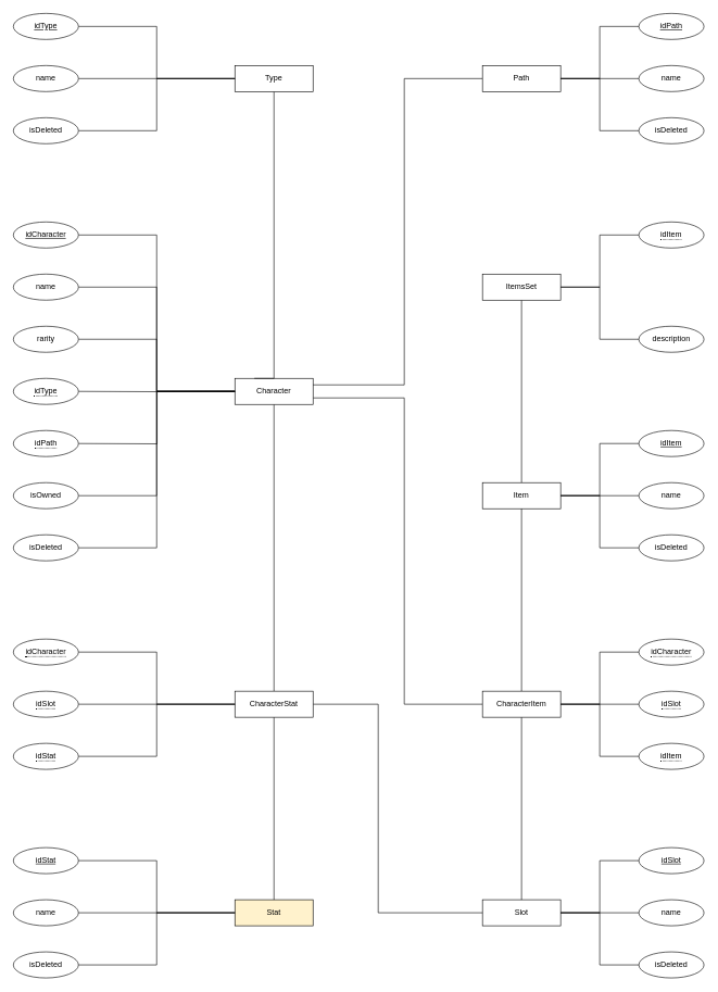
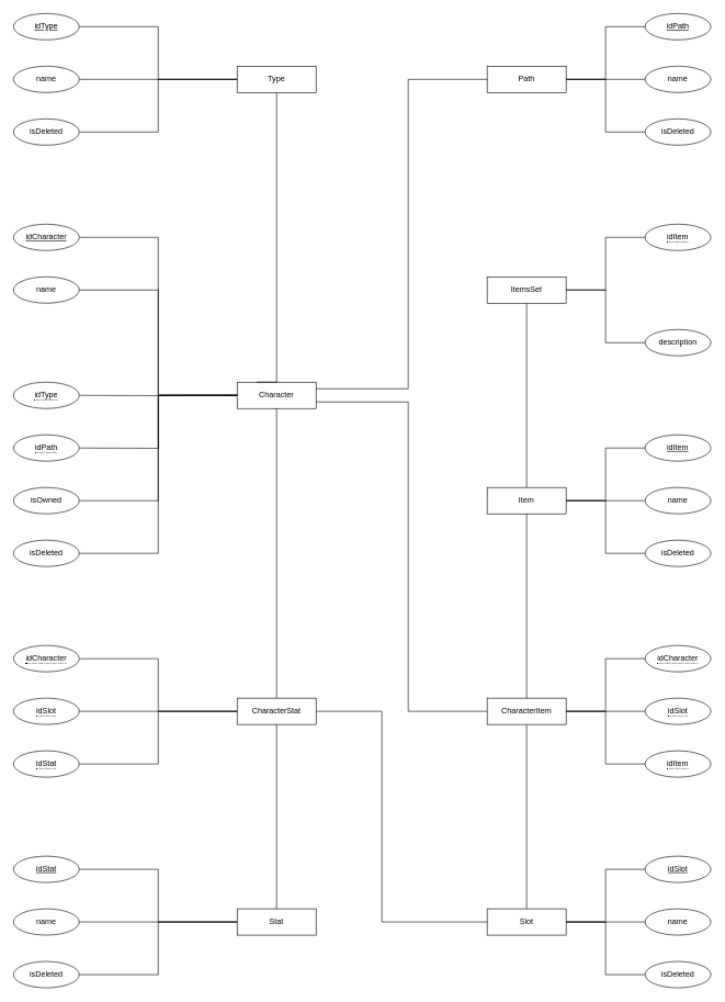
  <mxCell id="0" />
  <mxCell id="1" parent="0" />
  <mxCell id="2" style="edgeStyle=orthogonalEdgeStyle;rounded=0;orthogonalLoop=1;jettySize=auto;html=1;exitX=0.5;exitY=1;exitDx=0;exitDy=0;entryX=0.5;entryY=0;entryDx=0;entryDy=0;endArrow=none;endFill=0;" parent="1" source="4" target="57" edge="1"><mxGeometry relative="1" as="geometry" /></mxCell>
  <mxCell id="3" style="edgeStyle=orthogonalEdgeStyle;rounded=0;orthogonalLoop=1;jettySize=auto;html=1;exitX=1;exitY=0.75;exitDx=0;exitDy=0;entryX=0;entryY=0.5;entryDx=0;entryDy=0;endArrow=none;endFill=0;" parent="1" source="4" target="66" edge="1"><mxGeometry relative="1" as="geometry"><Array as="points"><mxPoint x="620" y="610" /><mxPoint x="620" y="1080" /></Array></mxGeometry></mxCell>
  <mxCell id="4" value="Character" style="whiteSpace=wrap;html=1;align=center;" parent="1" vertex="1"><mxGeometry x="360" y="580" width="120" height="40" as="geometry" /></mxCell>
  <mxCell id="5" style="edgeStyle=orthogonalEdgeStyle;rounded=0;orthogonalLoop=1;jettySize=auto;html=1;exitX=1;exitY=0.5;exitDx=0;exitDy=0;entryX=0;entryY=0.5;entryDx=0;entryDy=0;endArrow=none;endFill=0;" parent="1" source="6" target="4" edge="1"><mxGeometry relative="1" as="geometry" /></mxCell>
  <mxCell id="6" value="idCharacter" style="ellipse;whiteSpace=wrap;html=1;align=center;fontStyle=4;" parent="1" vertex="1"><mxGeometry y="340" width="100" height="40" as="geometry" x="20" /></mxCell>
  <mxCell id="7" style="edgeStyle=orthogonalEdgeStyle;rounded=0;orthogonalLoop=1;jettySize=auto;html=1;exitX=1;exitY=0.5;exitDx=0;exitDy=0;entryX=0;entryY=0.5;entryDx=0;entryDy=0;endArrow=none;endFill=0;" parent="1" source="8" target="4" edge="1"><mxGeometry relative="1" as="geometry"><mxPoint x="340" y="450" as="targetPoint" /></mxGeometry></mxCell>
  <mxCell id="8" value="name" style="ellipse;whiteSpace=wrap;html=1;align=center;" parent="1" vertex="1"><mxGeometry y="420" width="100" height="40" as="geometry" x="20" /></mxCell>
- <mxCell id="9" style="edgeStyle=orthogonalEdgeStyle;rounded=0;orthogonalLoop=1;jettySize=auto;html=1;exitX=1;exitY=0.5;exitDx=0;exitDy=0;entryX=0;entryY=0.5;entryDx=0;entryDy=0;endArrow=none;endFill=0;" parent="1" source="10" target="4" edge="1"><mxGeometry relative="1" as="geometry" /></mxCell>
- <mxCell id="10" value="rarity" style="ellipse;whiteSpace=wrap;html=1;align=center;" parent="1" vertex="1"><mxGeometry y="500" width="100" height="40" as="geometry" x="20" /></mxCell>
  <mxCell id="11" style="edgeStyle=orthogonalEdgeStyle;rounded=0;orthogonalLoop=1;jettySize=auto;html=1;exitX=1;exitY=0.5;exitDx=0;exitDy=0;entryX=0;entryY=0.5;entryDx=0;entryDy=0;endArrow=none;endFill=0;" parent="1" target="4" edge="1"><mxGeometry relative="1" as="geometry"><mxPoint x="120" y="600" as="sourcePoint" /></mxGeometry></mxCell>
  <mxCell id="12" style="edgeStyle=orthogonalEdgeStyle;rounded=0;orthogonalLoop=1;jettySize=auto;html=1;exitX=1;exitY=0.5;exitDx=0;exitDy=0;entryX=0;entryY=0.5;entryDx=0;entryDy=0;endArrow=none;endFill=0;" parent="1" target="4" edge="1"><mxGeometry relative="1" as="geometry"><mxPoint x="120" y="680" as="sourcePoint" /></mxGeometry></mxCell>
  <mxCell id="13" style="edgeStyle=orthogonalEdgeStyle;rounded=0;orthogonalLoop=1;jettySize=auto;html=1;exitX=1;exitY=0.5;exitDx=0;exitDy=0;entryX=0;entryY=0.5;entryDx=0;entryDy=0;endArrow=none;endFill=0;" parent="1" source="14" target="4" edge="1"><mxGeometry relative="1" as="geometry" /></mxCell>
  <mxCell id="14" value="isOwned" style="ellipse;whiteSpace=wrap;html=1;align=center;" parent="1" vertex="1"><mxGeometry y="740" width="100" height="40" as="geometry" x="20" /></mxCell>
  <mxCell id="15" style="edgeStyle=orthogonalEdgeStyle;rounded=0;orthogonalLoop=1;jettySize=auto;html=1;exitX=1;exitY=0.5;exitDx=0;exitDy=0;entryX=0;entryY=0.5;entryDx=0;entryDy=0;endArrow=none;endFill=0;" parent="1" source="16" target="4" edge="1"><mxGeometry relative="1" as="geometry" /></mxCell>
  <mxCell id="16" value="isDeleted" style="ellipse;whiteSpace=wrap;html=1;align=center;" parent="1" vertex="1"><mxGeometry y="820" width="100" height="40" as="geometry" x="20" /></mxCell>
  <mxCell id="17" style="edgeStyle=orthogonalEdgeStyle;rounded=0;orthogonalLoop=1;jettySize=auto;html=1;exitX=0.5;exitY=1;exitDx=0;exitDy=0;entryX=0.25;entryY=0;entryDx=0;entryDy=0;endArrow=none;endFill=0;" parent="1" source="18" target="4" edge="1"><mxGeometry relative="1" as="geometry"><Array as="points"><mxPoint x="420" y="580" /></Array></mxGeometry></mxCell>
  <mxCell id="18" value="Type" style="whiteSpace=wrap;html=1;align=center;" parent="1" vertex="1"><mxGeometry x="360" y="100" width="120" height="40" as="geometry" /></mxCell>
  <mxCell id="19" style="edgeStyle=orthogonalEdgeStyle;rounded=0;orthogonalLoop=1;jettySize=auto;html=1;exitX=1;exitY=0.5;exitDx=0;exitDy=0;entryX=0;entryY=0.5;entryDx=0;entryDy=0;endArrow=none;endFill=0;" parent="1" source="20" target="18" edge="1"><mxGeometry relative="1" as="geometry" /></mxCell>
  <mxCell id="20" value="idType" style="ellipse;whiteSpace=wrap;html=1;align=center;fontStyle=4;" parent="1" vertex="1"><mxGeometry y="20" width="100" height="40" as="geometry" x="20" /></mxCell>
  <mxCell id="21" style="edgeStyle=orthogonalEdgeStyle;rounded=0;orthogonalLoop=1;jettySize=auto;html=1;exitX=1;exitY=0.5;exitDx=0;exitDy=0;entryX=0;entryY=0.5;entryDx=0;entryDy=0;endArrow=none;endFill=0;" parent="1" source="22" target="18" edge="1"><mxGeometry relative="1" as="geometry" /></mxCell>
  <mxCell id="22" value="name" style="ellipse;whiteSpace=wrap;html=1;align=center;" parent="1" vertex="1"><mxGeometry y="100" width="100" height="40" as="geometry" x="20" /></mxCell>
  <mxCell id="23" style="edgeStyle=orthogonalEdgeStyle;rounded=0;orthogonalLoop=1;jettySize=auto;html=1;exitX=0;exitY=0.5;exitDx=0;exitDy=0;entryX=1;entryY=0.25;entryDx=0;entryDy=0;endArrow=none;endFill=0;" parent="1" source="24" target="4" edge="1"><mxGeometry relative="1" as="geometry"><Array as="points"><mxPoint x="620" y="120" /><mxPoint x="620" y="590" /></Array></mxGeometry></mxCell>
  <mxCell id="24" value="Path" style="whiteSpace=wrap;html=1;align=center;" parent="1" vertex="1"><mxGeometry x="740" y="100" width="120" height="40" as="geometry" /></mxCell>
  <mxCell id="25" style="edgeStyle=orthogonalEdgeStyle;rounded=0;orthogonalLoop=1;jettySize=auto;html=1;exitX=0;exitY=0.5;exitDx=0;exitDy=0;entryX=1;entryY=0.5;entryDx=0;entryDy=0;endArrow=none;endFill=0;" parent="1" source="26" target="24" edge="1"><mxGeometry relative="1" as="geometry" /></mxCell>
  <mxCell id="26" value="idPath" style="ellipse;whiteSpace=wrap;html=1;align=center;fontStyle=4;" parent="1" vertex="1"><mxGeometry x="980" y="20" width="100" height="40" as="geometry" /></mxCell>
  <mxCell id="27" style="edgeStyle=orthogonalEdgeStyle;rounded=0;orthogonalLoop=1;jettySize=auto;html=1;exitX=0;exitY=0.5;exitDx=0;exitDy=0;entryX=1;entryY=0.5;entryDx=0;entryDy=0;endArrow=none;endFill=0;" parent="1" source="28" target="24" edge="1"><mxGeometry relative="1" as="geometry" /></mxCell>
  <mxCell id="28" value="name" style="ellipse;whiteSpace=wrap;html=1;align=center;" parent="1" vertex="1"><mxGeometry x="980" y="100" width="100" height="40" as="geometry" /></mxCell>
  <mxCell id="29" style="edgeStyle=orthogonalEdgeStyle;rounded=0;orthogonalLoop=1;jettySize=auto;html=1;exitX=1;exitY=0.5;exitDx=0;exitDy=0;entryX=0;entryY=0.5;entryDx=0;entryDy=0;endArrow=none;endFill=0;" parent="1" source="30" target="18" edge="1"><mxGeometry relative="1" as="geometry" /></mxCell>
  <mxCell id="30" value="isDeleted" style="ellipse;whiteSpace=wrap;html=1;align=center;" parent="1" vertex="1"><mxGeometry y="180" width="100" height="40" as="geometry" x="20" /></mxCell>
  <mxCell id="31" style="edgeStyle=orthogonalEdgeStyle;rounded=0;orthogonalLoop=1;jettySize=auto;html=1;exitX=0;exitY=0.5;exitDx=0;exitDy=0;entryX=1;entryY=0.5;entryDx=0;entryDy=0;endArrow=none;endFill=0;" parent="1" source="32" target="24" edge="1"><mxGeometry relative="1" as="geometry" /></mxCell>
  <mxCell id="32" value="isDeleted" style="ellipse;whiteSpace=wrap;html=1;align=center;" parent="1" vertex="1"><mxGeometry x="980" y="180" width="100" height="40" as="geometry" /></mxCell>
- <mxCell id="33" value="Stat" style="whiteSpace=wrap;html=1;align=center;fillColor=#fff2cc;" parent="1" vertex="1"><mxGeometry x="360" y="1380" width="120" height="40" as="geometry" /></mxCell>
+ <mxCell id="33" value="Stat" style="whiteSpace=wrap;html=1;align=center;" parent="1" vertex="1"><mxGeometry x="360" y="1380" width="120" height="40" as="geometry" /></mxCell>
  <mxCell id="34" style="edgeStyle=orthogonalEdgeStyle;rounded=0;orthogonalLoop=1;jettySize=auto;html=1;exitX=1;exitY=0.5;exitDx=0;exitDy=0;entryX=0;entryY=0.5;entryDx=0;entryDy=0;endArrow=none;endFill=0;" parent="1" source="35" target="33" edge="1"><mxGeometry relative="1" as="geometry" /></mxCell>
  <mxCell id="35" value="idStat" style="ellipse;whiteSpace=wrap;html=1;align=center;fontStyle=4;" parent="1" vertex="1"><mxGeometry y="1300" width="100" height="40" as="geometry" x="20" /></mxCell>
  <mxCell id="36" style="edgeStyle=orthogonalEdgeStyle;rounded=0;orthogonalLoop=1;jettySize=auto;html=1;exitX=1;exitY=0.5;exitDx=0;exitDy=0;entryX=0;entryY=0.5;entryDx=0;entryDy=0;endArrow=none;endFill=0;" parent="1" source="37" target="33" edge="1"><mxGeometry relative="1" as="geometry" /></mxCell>
  <mxCell id="37" value="name" style="ellipse;whiteSpace=wrap;html=1;align=center;" parent="1" vertex="1"><mxGeometry y="1380" width="100" height="40" as="geometry" x="20" /></mxCell>
  <mxCell id="38" style="edgeStyle=orthogonalEdgeStyle;rounded=0;orthogonalLoop=1;jettySize=auto;html=1;exitX=1;exitY=0.5;exitDx=0;exitDy=0;entryX=0;entryY=0.5;entryDx=0;entryDy=0;endArrow=none;endFill=0;" parent="1" source="39" target="33" edge="1"><mxGeometry relative="1" as="geometry" /></mxCell>
  <mxCell id="39" value="isDeleted" style="ellipse;whiteSpace=wrap;html=1;align=center;" parent="1" vertex="1"><mxGeometry y="1460" width="100" height="40" as="geometry" x="20" /></mxCell>
  <mxCell id="40" value="Slot" style="whiteSpace=wrap;html=1;align=center;" parent="1" vertex="1"><mxGeometry x="740" y="1380" width="120" height="40" as="geometry" /></mxCell>
  <mxCell id="41" style="edgeStyle=orthogonalEdgeStyle;rounded=0;orthogonalLoop=1;jettySize=auto;html=1;exitX=0;exitY=0.5;exitDx=0;exitDy=0;entryX=1;entryY=0.5;entryDx=0;entryDy=0;endArrow=none;endFill=0;" parent="1" source="42" target="40" edge="1"><mxGeometry relative="1" as="geometry" /></mxCell>
  <mxCell id="42" value="idSlot" style="ellipse;whiteSpace=wrap;html=1;align=center;fontStyle=4;" parent="1" vertex="1"><mxGeometry x="980" y="1300" width="100" height="40" as="geometry" /></mxCell>
  <mxCell id="43" style="edgeStyle=orthogonalEdgeStyle;rounded=0;orthogonalLoop=1;jettySize=auto;html=1;exitX=0;exitY=0.5;exitDx=0;exitDy=0;entryX=1;entryY=0.5;entryDx=0;entryDy=0;endArrow=none;endFill=0;" parent="1" source="44" target="40" edge="1"><mxGeometry relative="1" as="geometry" /></mxCell>
  <mxCell id="44" value="name" style="ellipse;whiteSpace=wrap;html=1;align=center;" parent="1" vertex="1"><mxGeometry x="980" y="1380" width="100" height="40" as="geometry" /></mxCell>
  <mxCell id="45" style="edgeStyle=orthogonalEdgeStyle;rounded=0;orthogonalLoop=1;jettySize=auto;html=1;exitX=0;exitY=0.5;exitDx=0;exitDy=0;entryX=1;entryY=0.5;entryDx=0;entryDy=0;endArrow=none;endFill=0;" parent="1" source="46" target="40" edge="1"><mxGeometry relative="1" as="geometry"><mxPoint x="910" y="1340" as="targetPoint" /></mxGeometry></mxCell>
  <mxCell id="46" value="isDeleted" style="ellipse;whiteSpace=wrap;html=1;align=center;" parent="1" vertex="1"><mxGeometry x="980" y="1460" width="100" height="40" as="geometry" /></mxCell>
  <mxCell id="47" style="edgeStyle=orthogonalEdgeStyle;rounded=0;orthogonalLoop=1;jettySize=auto;html=1;exitX=0.5;exitY=0;exitDx=0;exitDy=0;entryX=0.5;entryY=1;entryDx=0;entryDy=0;endArrow=none;endFill=0;" edge="1" parent="1" source="48" target="75"><mxGeometry relative="1" as="geometry" /></mxCell>
  <mxCell id="48" value="Item" style="whiteSpace=wrap;html=1;align=center;" parent="1" vertex="1"><mxGeometry x="740" y="740" width="120" height="40" as="geometry" /></mxCell>
  <mxCell id="49" style="edgeStyle=orthogonalEdgeStyle;rounded=0;orthogonalLoop=1;jettySize=auto;html=1;exitX=0;exitY=0.5;exitDx=0;exitDy=0;entryX=1;entryY=0.5;entryDx=0;entryDy=0;endArrow=none;endFill=0;" parent="1" source="50" target="48" edge="1"><mxGeometry relative="1" as="geometry" /></mxCell>
  <mxCell id="50" value="idItem" style="ellipse;whiteSpace=wrap;html=1;align=center;fontStyle=4;" parent="1" vertex="1"><mxGeometry x="980" y="660" width="100" height="40" as="geometry" /></mxCell>
  <mxCell id="51" style="edgeStyle=orthogonalEdgeStyle;rounded=0;orthogonalLoop=1;jettySize=auto;html=1;exitX=0;exitY=0.5;exitDx=0;exitDy=0;entryX=1;entryY=0.5;entryDx=0;entryDy=0;endArrow=none;endFill=0;" parent="1" source="52" target="48" edge="1"><mxGeometry relative="1" as="geometry" /></mxCell>
  <mxCell id="52" value="name" style="ellipse;whiteSpace=wrap;html=1;align=center;" parent="1" vertex="1"><mxGeometry x="980" y="740" width="100" height="40" as="geometry" /></mxCell>
  <mxCell id="53" style="edgeStyle=orthogonalEdgeStyle;rounded=0;orthogonalLoop=1;jettySize=auto;html=1;exitX=0;exitY=0.5;exitDx=0;exitDy=0;entryX=1;entryY=0.5;entryDx=0;entryDy=0;endArrow=none;endFill=0;" parent="1" source="54" target="48" edge="1"><mxGeometry relative="1" as="geometry" /></mxCell>
  <mxCell id="54" value="isDeleted" style="ellipse;whiteSpace=wrap;html=1;align=center;" parent="1" vertex="1"><mxGeometry x="980" y="820" width="100" height="40" as="geometry" /></mxCell>
  <mxCell id="55" style="edgeStyle=orthogonalEdgeStyle;rounded=0;orthogonalLoop=1;jettySize=auto;html=1;exitX=1;exitY=0.5;exitDx=0;exitDy=0;entryX=0;entryY=0.5;entryDx=0;entryDy=0;endArrow=none;endFill=0;" parent="1" source="57" target="40" edge="1"><mxGeometry relative="1" as="geometry"><Array as="points"><mxPoint x="580" y="1080" /><mxPoint x="580" y="1400" /></Array></mxGeometry></mxCell>
  <mxCell id="56" style="edgeStyle=orthogonalEdgeStyle;rounded=0;orthogonalLoop=1;jettySize=auto;html=1;exitX=0.5;exitY=1;exitDx=0;exitDy=0;entryX=0.5;entryY=0;entryDx=0;entryDy=0;endArrow=none;endFill=0;" parent="1" source="57" target="33" edge="1"><mxGeometry relative="1" as="geometry" /></mxCell>
  <mxCell id="57" value="CharacterStat" style="whiteSpace=wrap;html=1;align=center;" parent="1" vertex="1"><mxGeometry x="360" y="1060" width="120" height="40" as="geometry" /></mxCell>
  <mxCell id="58" style="edgeStyle=orthogonalEdgeStyle;rounded=0;orthogonalLoop=1;jettySize=auto;html=1;exitX=1;exitY=0.5;exitDx=0;exitDy=0;entryX=0;entryY=0.5;entryDx=0;entryDy=0;endArrow=none;endFill=0;" parent="1" source="59" target="57" edge="1"><mxGeometry relative="1" as="geometry" /></mxCell>
  <mxCell id="59" value="&lt;span style=&quot;border-bottom: 1px dotted&quot;&gt;idCharacter&lt;/span&gt;" style="ellipse;whiteSpace=wrap;html=1;align=center;" parent="1" vertex="1"><mxGeometry y="980" width="100" height="40" as="geometry" x="20" /></mxCell>
  <mxCell id="60" style="edgeStyle=orthogonalEdgeStyle;rounded=0;orthogonalLoop=1;jettySize=auto;html=1;exitX=1;exitY=0.5;exitDx=0;exitDy=0;entryX=0;entryY=0.5;entryDx=0;entryDy=0;endArrow=none;endFill=0;" parent="1" source="61" target="57" edge="1"><mxGeometry relative="1" as="geometry" /></mxCell>
  <mxCell id="61" value="&lt;span style=&quot;border-bottom: 1px dotted&quot;&gt;idSlot&lt;/span&gt;" style="ellipse;whiteSpace=wrap;html=1;align=center;" parent="1" vertex="1"><mxGeometry y="1060" width="100" height="40" as="geometry" x="20" /></mxCell>
  <mxCell id="62" style="edgeStyle=orthogonalEdgeStyle;rounded=0;orthogonalLoop=1;jettySize=auto;html=1;exitX=1;exitY=0.5;exitDx=0;exitDy=0;entryX=0;entryY=0.5;entryDx=0;entryDy=0;endArrow=none;endFill=0;" parent="1" source="63" target="57" edge="1"><mxGeometry relative="1" as="geometry" /></mxCell>
  <mxCell id="63" value="&lt;span style=&quot;border-bottom: 1px dotted&quot;&gt;idStat&lt;/span&gt;" style="ellipse;whiteSpace=wrap;html=1;align=center;" parent="1" vertex="1"><mxGeometry y="1140" width="100" height="40" as="geometry" x="20" /></mxCell>
  <mxCell id="64" style="edgeStyle=orthogonalEdgeStyle;rounded=0;orthogonalLoop=1;jettySize=auto;html=1;exitX=0.5;exitY=1;exitDx=0;exitDy=0;entryX=0.5;entryY=0;entryDx=0;entryDy=0;endArrow=none;endFill=0;" parent="1" source="66" target="40" edge="1"><mxGeometry relative="1" as="geometry" /></mxCell>
  <mxCell id="65" style="edgeStyle=orthogonalEdgeStyle;rounded=0;orthogonalLoop=1;jettySize=auto;html=1;exitX=0.5;exitY=0;exitDx=0;exitDy=0;entryX=0.5;entryY=1;entryDx=0;entryDy=0;endArrow=none;endFill=0;" parent="1" source="66" target="48" edge="1"><mxGeometry relative="1" as="geometry" /></mxCell>
  <mxCell id="66" value="CharacterItem" style="whiteSpace=wrap;html=1;align=center;" parent="1" vertex="1"><mxGeometry x="740" y="1060" width="120" height="40" as="geometry" /></mxCell>
  <mxCell id="67" style="edgeStyle=orthogonalEdgeStyle;rounded=0;orthogonalLoop=1;jettySize=auto;html=1;exitX=0;exitY=0.5;exitDx=0;exitDy=0;entryX=1;entryY=0.5;entryDx=0;entryDy=0;endArrow=none;endFill=0;" parent="1" source="68" target="66" edge="1"><mxGeometry relative="1" as="geometry" /></mxCell>
  <mxCell id="68" value="&lt;span style=&quot;border-bottom: 1px dotted&quot;&gt;idSlot&lt;/span&gt;" style="ellipse;whiteSpace=wrap;html=1;align=center;" parent="1" vertex="1"><mxGeometry x="980" y="1060" width="100" height="40" as="geometry" /></mxCell>
  <mxCell id="69" style="edgeStyle=orthogonalEdgeStyle;rounded=0;orthogonalLoop=1;jettySize=auto;html=1;exitX=0;exitY=0.5;exitDx=0;exitDy=0;entryX=1;entryY=0.5;entryDx=0;entryDy=0;endArrow=none;endFill=0;" parent="1" source="70" target="66" edge="1"><mxGeometry relative="1" as="geometry" /></mxCell>
  <mxCell id="70" value="&lt;span style=&quot;border-bottom: 1px dotted&quot;&gt;idItem&lt;/span&gt;" style="ellipse;whiteSpace=wrap;html=1;align=center;" parent="1" vertex="1"><mxGeometry x="980" y="1140" width="100" height="40" as="geometry" /></mxCell>
  <mxCell id="71" style="edgeStyle=orthogonalEdgeStyle;rounded=0;orthogonalLoop=1;jettySize=auto;html=1;exitX=0;exitY=0.5;exitDx=0;exitDy=0;entryX=1;entryY=0.5;entryDx=0;entryDy=0;endArrow=none;endFill=0;" parent="1" source="72" target="66" edge="1"><mxGeometry relative="1" as="geometry" /></mxCell>
  <mxCell id="72" value="&lt;span style=&quot;border-bottom: 1px dotted&quot;&gt;idCharacter&lt;/span&gt;" style="ellipse;whiteSpace=wrap;html=1;align=center;" parent="1" vertex="1"><mxGeometry x="980" y="980" width="100" height="40" as="geometry" /></mxCell>
  <mxCell id="73" value="&lt;span style=&quot;border-bottom: 1px dotted&quot;&gt;idType&lt;/span&gt;" style="ellipse;whiteSpace=wrap;html=1;align=center;" parent="1" vertex="1"><mxGeometry y="580" width="100" height="40" as="geometry" x="20" /></mxCell>
  <mxCell id="74" value="&lt;span style=&quot;border-bottom: 1px dotted&quot;&gt;idPath&lt;/span&gt;" style="ellipse;whiteSpace=wrap;html=1;align=center;" parent="1" vertex="1"><mxGeometry y="660" width="100" height="40" as="geometry" x="20" /></mxCell>
  <mxCell id="75" value="ItemsSet" style="whiteSpace=wrap;html=1;align=center;" vertex="1" parent="1"><mxGeometry x="740" y="420" width="120" height="40" as="geometry" /></mxCell>
  <mxCell id="76" style="edgeStyle=orthogonalEdgeStyle;rounded=0;orthogonalLoop=1;jettySize=auto;html=1;exitX=0;exitY=0.5;exitDx=0;exitDy=0;entryX=1;entryY=0.5;entryDx=0;entryDy=0;endArrow=none;endFill=0;" edge="1" parent="1" source="77" target="75"><mxGeometry relative="1" as="geometry" /></mxCell>
  <mxCell id="77" value="&lt;span style=&quot;border-bottom: 1px dotted&quot;&gt;idItem&lt;/span&gt;" style="ellipse;whiteSpace=wrap;html=1;align=center;" vertex="1" parent="1"><mxGeometry x="980" y="340" width="100" height="40" as="geometry" /></mxCell>
  <mxCell id="78" style="edgeStyle=orthogonalEdgeStyle;rounded=0;orthogonalLoop=1;jettySize=auto;html=1;exitX=0;exitY=0.5;exitDx=0;exitDy=0;entryX=1;entryY=0.5;entryDx=0;entryDy=0;endArrow=none;endFill=0;" edge="1" parent="1" source="79" target="75"><mxGeometry relative="1" as="geometry" /></mxCell>
  <mxCell id="79" value="description" style="ellipse;whiteSpace=wrap;html=1;align=center;" vertex="1" parent="1"><mxGeometry x="980" y="500" width="100" height="40" as="geometry" /></mxCell>
